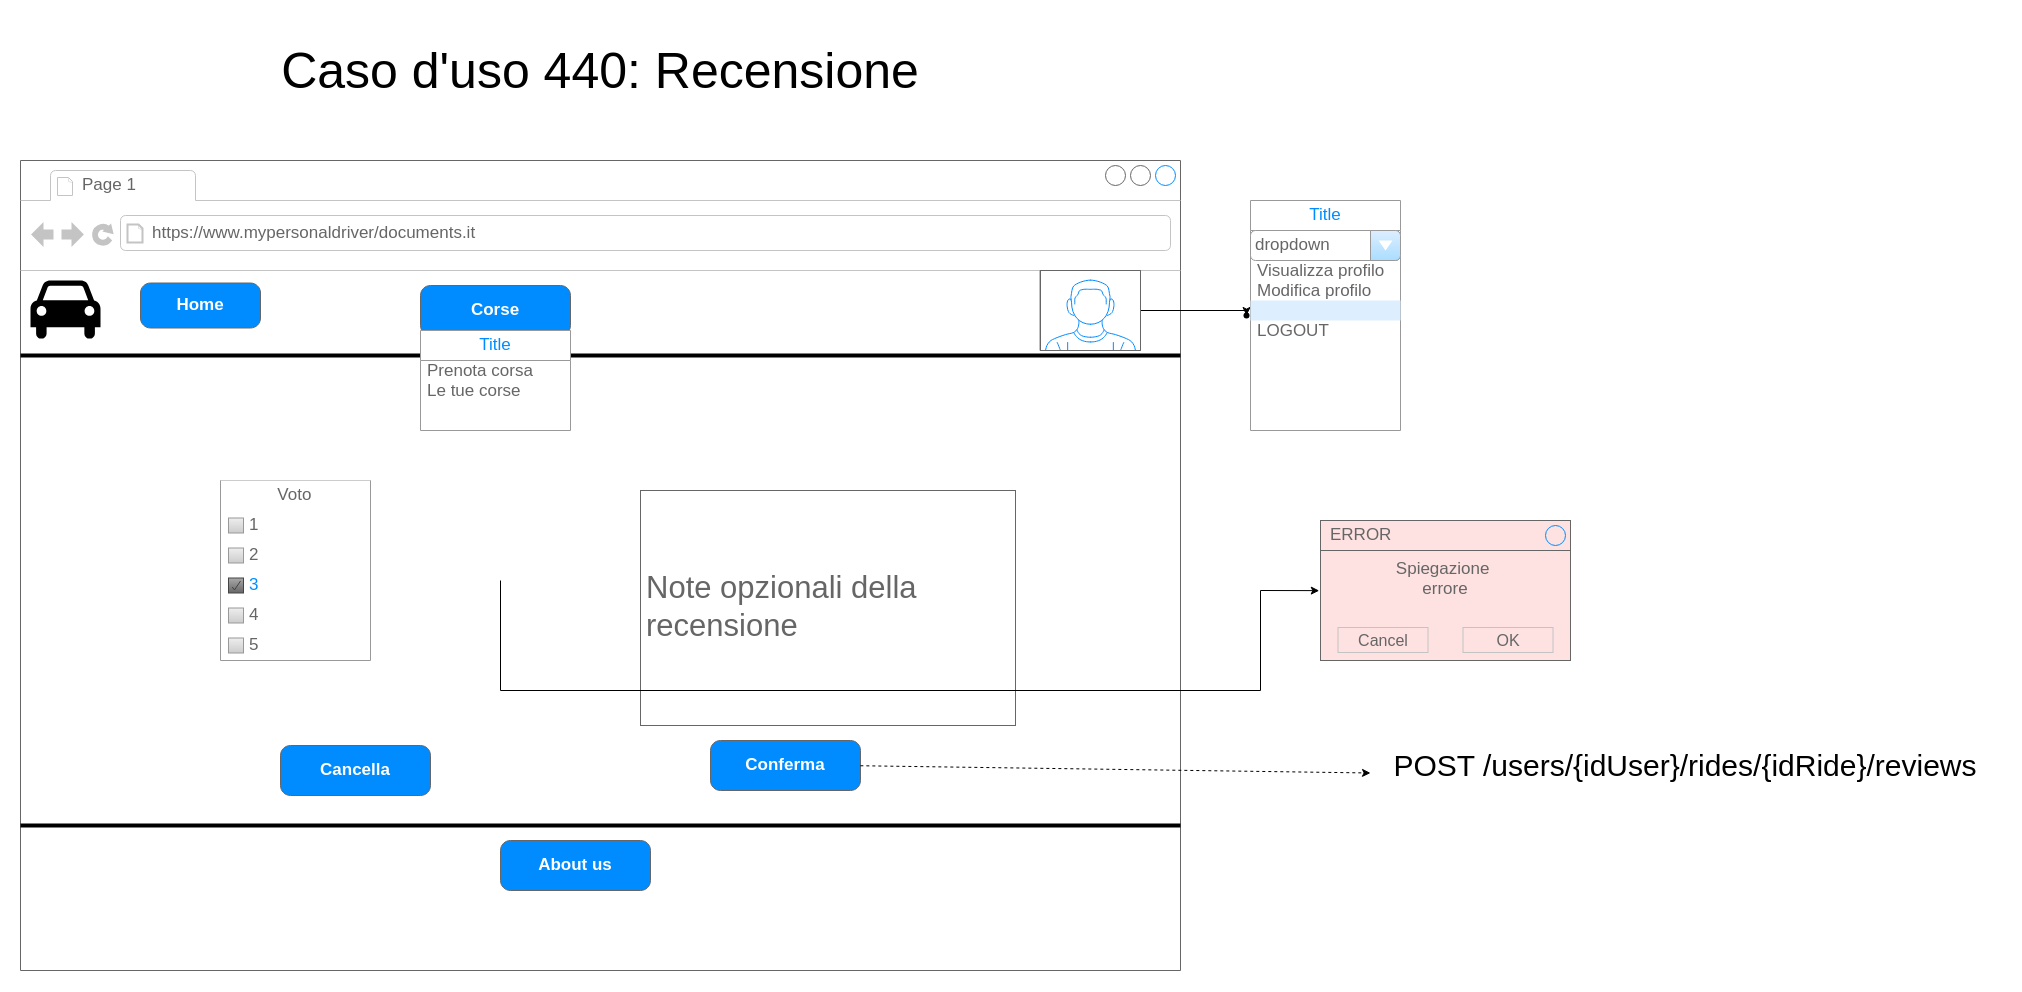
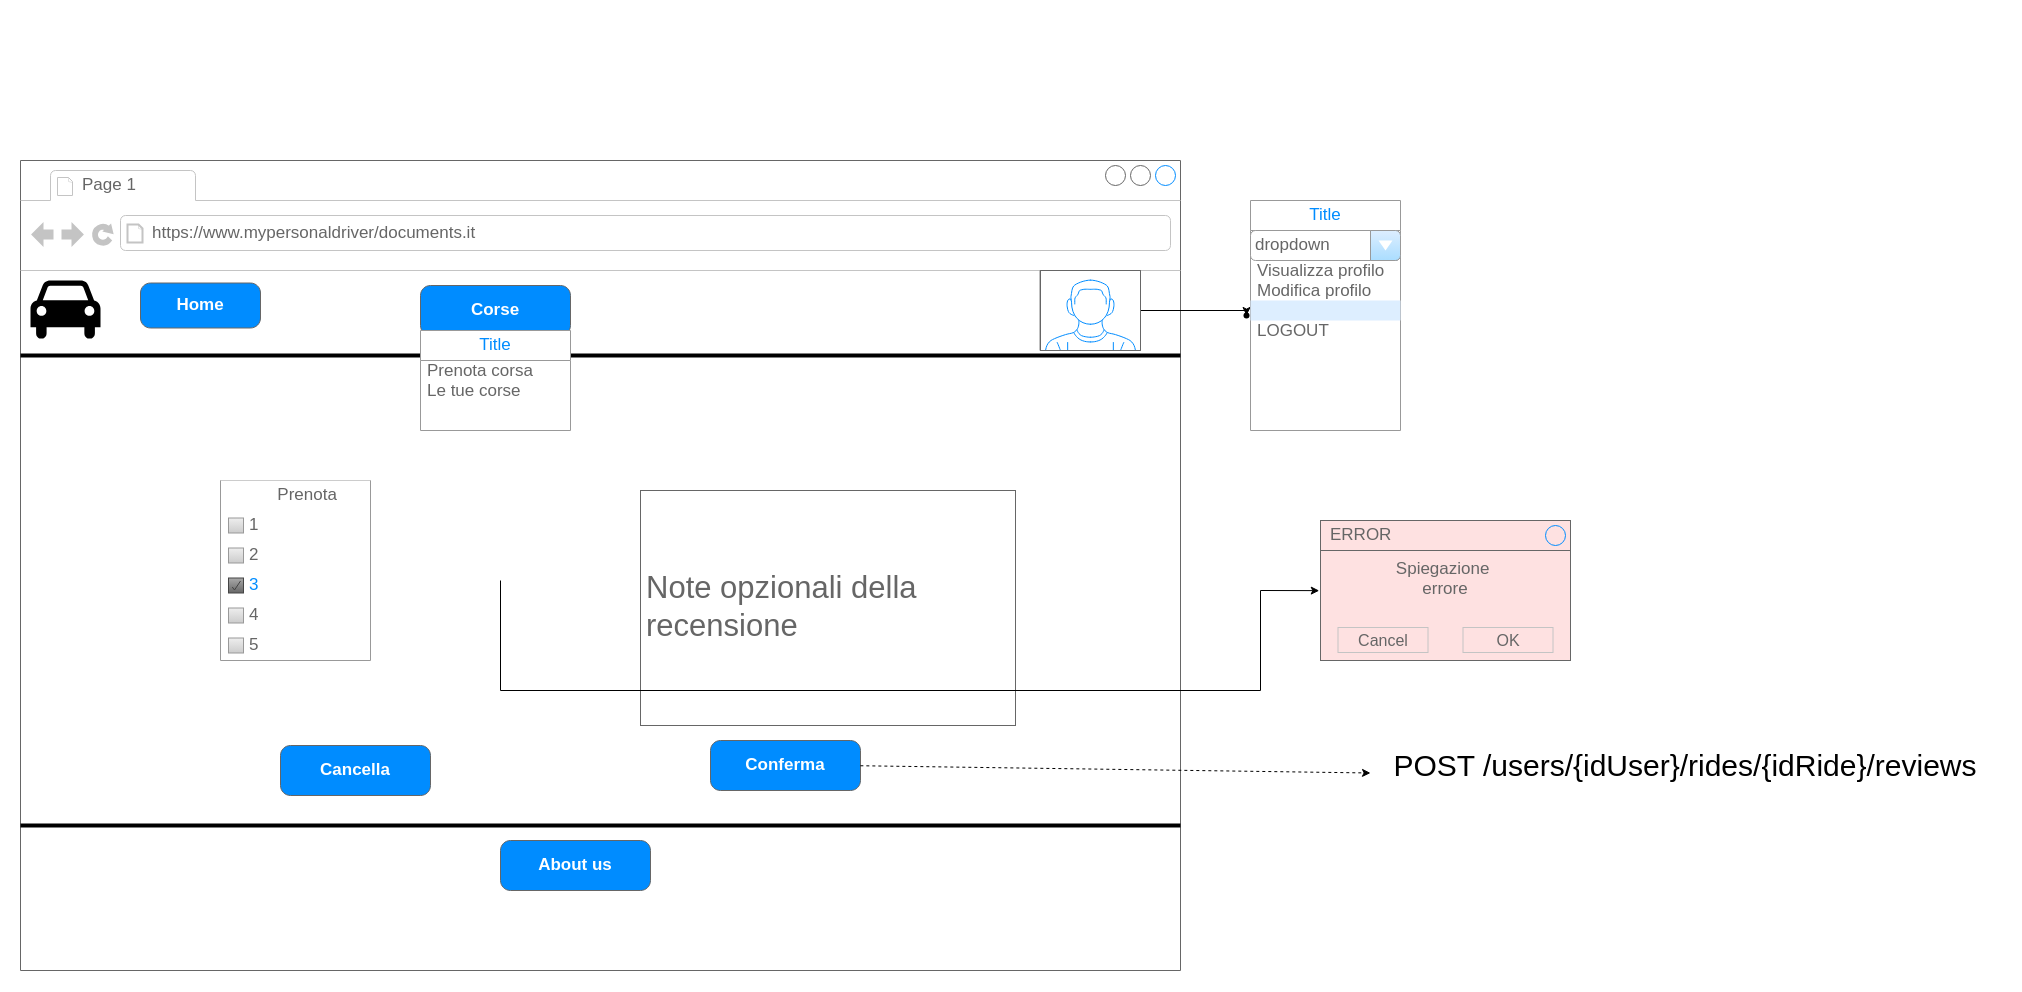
  <mxCell id="0" />
  <mxCell id="1" parent="0" />
  <mxCell id="2" value="" style="strokeWidth=1;shadow=0;dashed=0;align=center;html=1;shape=mxgraph.mockup.containers.browserWindow;rSize=0;strokeColor=#666666;strokeColor2=#008cff;strokeColor3=#c4c4c4;mainText=,;recursiveResize=0;" vertex="1" parent="1"><mxGeometry x="20" y="160" width="1160" height="810" as="geometry" /></mxCell>
  <mxCell id="3" value="Page 1" style="strokeWidth=1;shadow=0;dashed=0;align=center;html=1;shape=mxgraph.mockup.containers.anchor;fontSize=17;fontColor=#666666;align=left;whiteSpace=wrap;" vertex="1" parent="2"><mxGeometry x="60" y="12" width="110" height="26" as="geometry" /></mxCell>
  <mxCell id="4" value="https://www.mypersonaldriver/documents.it" style="strokeWidth=1;shadow=0;dashed=0;align=center;html=1;shape=mxgraph.mockup.containers.anchor;rSize=0;fontSize=17;fontColor=#666666;align=left;" vertex="1" parent="2"><mxGeometry x="130" y="60" width="250" height="26" as="geometry" /></mxCell>
  <mxCell id="5" value="" style="line;strokeWidth=4;html=1;perimeter=backbonePerimeter;points=[];outlineConnect=0;" vertex="1" parent="2"><mxGeometry y="190" width="1160" height="10" as="geometry" /></mxCell>
  <mxCell id="6" value="" style="shape=mxgraph.signs.transportation.car_4;html=1;pointerEvents=1;fillColor=#000000;strokeColor=none;verticalLabelPosition=bottom;verticalAlign=top;align=center;" vertex="1" parent="2"><mxGeometry x="10" y="120" width="70" height="60" as="geometry" /></mxCell>
  <mxCell id="7" value="Home" style="strokeWidth=1;shadow=0;dashed=0;align=center;html=1;shape=mxgraph.mockup.buttons.button;strokeColor=#666666;fontColor=#ffffff;mainText=;buttonStyle=round;fontSize=17;fontStyle=1;fillColor=#008cff;whiteSpace=wrap;" vertex="1" parent="2"><mxGeometry x="120" y="122.5" width="120" height="45" as="geometry" /></mxCell>
  <mxCell id="8" value="" style="line;strokeWidth=4;html=1;perimeter=backbonePerimeter;points=[];outlineConnect=0;" vertex="1" parent="2"><mxGeometry y="660" width="1160" height="10" as="geometry" /></mxCell>
  <mxCell id="9" value="About us" style="strokeWidth=1;shadow=0;dashed=0;align=center;html=1;shape=mxgraph.mockup.buttons.button;strokeColor=#666666;fontColor=#ffffff;mainText=;buttonStyle=round;fontSize=17;fontStyle=1;fillColor=#008cff;whiteSpace=wrap;" vertex="1" parent="2"><mxGeometry x="480" y="680" width="150" height="50" as="geometry" /></mxCell>
  <mxCell id="10" value="Corse" style="strokeWidth=1;shadow=0;dashed=0;align=center;html=1;shape=mxgraph.mockup.buttons.button;strokeColor=#666666;fontColor=#ffffff;mainText=;buttonStyle=round;fontSize=17;fontStyle=1;fillColor=#008cff;whiteSpace=wrap;" vertex="1" parent="2"><mxGeometry x="400" y="125" width="150" height="50" as="geometry" /></mxCell>
  <mxCell id="11" value="" style="swimlane;strokeColor=#999999;swimlaneFillColor=#FFFFFF;fillColor=#ffffff;fontColor=#666666;fontStyle=0;childLayout=stackLayout;horizontal=1;startSize=0;horizontalStack=0;resizeParent=1;resizeParentMax=0;resizeLast=0;collapsible=0;marginBottom=0;whiteSpace=wrap;html=1;" vertex="1" parent="2"><mxGeometry x="200" y="320" width="150" height="180" as="geometry" /></mxCell>
- <mxCell id="12" value="&amp;nbsp; &amp;nbsp; &amp;nbsp; Voto" style="text;strokeColor=none;align=left;verticalAlign=middle;spacingLeft=27;spacingRight=10;overflow=hidden;points=[[0,0.5],[1,0.5]];portConstraint=eastwest;rotatable=0;whiteSpace=wrap;html=1;fillColor=none;fontColor=inherit;fontSize=17;" vertex="1" parent="11"><mxGeometry width="150" height="30" as="geometry" /></mxCell>
+ <mxCell id="12" value="&amp;nbsp; &amp;nbsp; &amp;nbsp; Prenota" style="text;strokeColor=none;align=left;verticalAlign=middle;spacingLeft=27;spacingRight=10;overflow=hidden;points=[[0,0.5],[1,0.5]];portConstraint=eastwest;rotatable=0;whiteSpace=wrap;html=1;fillColor=none;fontColor=inherit;fontSize=17;" vertex="1" parent="11"><mxGeometry width="150" height="30" as="geometry" /></mxCell>
  <mxCell id="13" value="1" style="text;strokeColor=none;align=left;verticalAlign=middle;spacingLeft=27;spacingRight=10;overflow=hidden;points=[[0,0.5],[1,0.5]];portConstraint=eastwest;rotatable=0;whiteSpace=wrap;html=1;fillColor=none;fontColor=inherit;fontSize=17;" vertex="1" parent="11"><mxGeometry y="30" width="150" height="30" as="geometry" /></mxCell>
  <mxCell id="14" value="" style="resizable=0;fillColor=#EEEEEE;strokeColor=#999999;gradientColor=#cccccc;html=1;" vertex="1" parent="13"><mxGeometry y="0.5" width="15" height="15" relative="1" as="geometry"><mxPoint x="8" y="-7.5" as="offset" /></mxGeometry></mxCell>
  <mxCell id="15" value="2" style="text;strokeColor=none;align=left;verticalAlign=middle;spacingLeft=27;spacingRight=10;overflow=hidden;points=[[0,0.5],[1,0.5]];portConstraint=eastwest;rotatable=0;whiteSpace=wrap;html=1;rSize=5;fillColor=none;fontColor=inherit;fontSize=17;" vertex="1" parent="11"><mxGeometry y="60" width="150" height="30" as="geometry" /></mxCell>
  <mxCell id="16" value="" style="resizable=0;fillColor=#EEEEEE;strokeColor=#999999;gradientColor=#cccccc;html=1;" vertex="1" parent="15"><mxGeometry y="0.5" width="15" height="15" relative="1" as="geometry"><mxPoint x="8" y="-7.5" as="offset" /></mxGeometry></mxCell>
  <mxCell id="17" value="3" style="text;strokeColor=none;align=left;verticalAlign=middle;spacingLeft=27;spacingRight=10;overflow=hidden;points=[[0,0.5],[1,0.5]];portConstraint=eastwest;rotatable=0;whiteSpace=wrap;html=1;rSize=5;fillColor=none;fontColor=#008CFF;fontSize=17;" vertex="1" parent="11"><mxGeometry y="90" width="150" height="30" as="geometry" /></mxCell>
  <mxCell id="18" value="" style="shape=mxgraph.mockup.forms.checkbox;resizable=0;fillColor=#AAAAAA;gradientColor=#666666;strokeColor=#444444;html=1;" vertex="1" parent="17"><mxGeometry y="0.5" width="15" height="15" relative="1" as="geometry"><mxPoint x="8" y="-7.5" as="offset" /></mxGeometry></mxCell>
  <mxCell id="19" value="4" style="text;strokeColor=none;align=left;verticalAlign=middle;spacingLeft=27;spacingRight=10;overflow=hidden;points=[[0,0.5],[1,0.5]];portConstraint=eastwest;rotatable=0;whiteSpace=wrap;html=1;fillColor=none;fontColor=inherit;fontSize=17;" vertex="1" parent="11"><mxGeometry y="120" width="150" height="30" as="geometry" /></mxCell>
  <mxCell id="20" value="" style="resizable=0;fillColor=#EEEEEE;strokeColor=#999999;gradientColor=#cccccc;html=1;" vertex="1" parent="19"><mxGeometry y="0.5" width="15" height="15" relative="1" as="geometry"><mxPoint x="8" y="-7.5" as="offset" /></mxGeometry></mxCell>
  <mxCell id="21" value="5" style="text;strokeColor=none;align=left;verticalAlign=middle;spacingLeft=27;spacingRight=10;overflow=hidden;points=[[0,0.5],[1,0.5]];portConstraint=eastwest;rotatable=0;whiteSpace=wrap;html=1;fillColor=none;fontColor=inherit;fontSize=17;" vertex="1" parent="11"><mxGeometry y="150" width="150" height="30" as="geometry" /></mxCell>
  <mxCell id="22" value="" style="resizable=0;fillColor=#EEEEEE;strokeColor=#999999;gradientColor=#cccccc;html=1;" vertex="1" parent="21"><mxGeometry y="0.5" width="15" height="15" relative="1" as="geometry"><mxPoint x="8" y="-7.5" as="offset" /></mxGeometry></mxCell>
  <mxCell id="23" value="&lt;font style=&quot;font-size: 31px;&quot;&gt;Note opzionali della recensione&lt;/font&gt;" style="strokeWidth=1;shadow=0;dashed=0;align=center;html=1;shape=mxgraph.mockup.text.textBox;fontColor=#666666;align=left;fontSize=17;spacingLeft=4;spacingTop=-3;whiteSpace=wrap;strokeColor=#666666;mainText=" vertex="1" parent="2"><mxGeometry x="620" y="330" width="375" height="235" as="geometry" /></mxCell>
  <mxCell id="24" value="" style="endArrow=classic;html=1;rounded=0;entryX=-0.005;entryY=0.501;entryDx=0;entryDy=0;entryPerimeter=0;" edge="1" parent="2" target="40"><mxGeometry width="50" height="50" relative="1" as="geometry"><mxPoint x="480" y="420" as="sourcePoint" /><mxPoint x="1240" y="427" as="targetPoint" /><Array as="points"><mxPoint x="480" y="530" /><mxPoint x="1240" y="530" /><mxPoint x="1240" y="430" /></Array></mxGeometry></mxCell>
  <mxCell id="25" value="Cancella" style="strokeWidth=1;shadow=0;dashed=0;align=center;html=1;shape=mxgraph.mockup.buttons.button;strokeColor=#666666;fontColor=#ffffff;mainText=;buttonStyle=round;fontSize=17;fontStyle=1;fillColor=#008cff;whiteSpace=wrap;" vertex="1" parent="2"><mxGeometry x="260" y="585" width="150" height="50" as="geometry" /></mxCell>
  <mxCell id="26" value="Conferma" style="strokeWidth=1;shadow=0;dashed=0;align=center;html=1;shape=mxgraph.mockup.buttons.button;strokeColor=#666666;fontColor=#ffffff;mainText=;buttonStyle=round;fontSize=17;fontStyle=1;fillColor=#008cff;whiteSpace=wrap;" vertex="1" parent="2"><mxGeometry x="690" y="580" width="150" height="50" as="geometry" /></mxCell>
  <mxCell id="27" value="" style="shape=waypoint;sketch=0;size=6;pointerEvents=1;points=[];fillColor=default;resizable=0;rotatable=0;perimeter=centerPerimeter;snapToPoint=1;" vertex="1" parent="1"><mxGeometry x="1236" y="305" width="20" height="20" as="geometry" /></mxCell>
  <mxCell id="28" value="" style="edgeStyle=orthogonalEdgeStyle;rounded=0;orthogonalLoop=1;jettySize=auto;html=1;" edge="1" parent="1" source="46" target="27"><mxGeometry relative="1" as="geometry"><mxPoint x="1070" y="315" as="sourcePoint" /><Array as="points"><mxPoint x="1246" y="310" /></Array></mxGeometry></mxCell>
  <mxCell id="29" value="Title" style="swimlane;strokeColor=#999999;swimlaneFillColor=#FFFFFF;fillColor=#ffffff;fontColor=#008CFF;fontStyle=0;childLayout=stackLayout;horizontal=1;startSize=30;horizontalStack=0;resizeParent=1;resizeParentMax=0;resizeLast=0;collapsible=0;marginBottom=0;whiteSpace=wrap;html=1;fontSize=17;" vertex="1" parent="1"><mxGeometry x="420" y="330" width="150" height="100" as="geometry" /></mxCell>
  <mxCell id="30" value="Prenota corsa" style="text;spacing=0;strokeColor=none;align=left;verticalAlign=middle;spacingLeft=7;spacingRight=10;overflow=hidden;points=[[0,0.5],[1,0.5]];portConstraint=eastwest;rotatable=0;whiteSpace=wrap;html=1;fillColor=none;fontColor=#666666;fontSize=17;" vertex="1" parent="29"><mxGeometry y="30" width="150" height="20" as="geometry" /></mxCell>
  <mxCell id="31" value="Le tue corse" style="text;spacing=0;strokeColor=none;align=left;verticalAlign=middle;spacingLeft=7;spacingRight=10;overflow=hidden;points=[[0,0.5],[1,0.5]];portConstraint=eastwest;rotatable=0;whiteSpace=wrap;html=1;rSize=5;fillColor=none;fontColor=#666666;fontSize=17;" vertex="1" parent="29"><mxGeometry y="50" width="150" height="20" as="geometry" /></mxCell>
  <mxCell id="32" value="" style="text;spacing=0;strokeColor=none;align=left;verticalAlign=middle;spacingLeft=7;spacingRight=10;overflow=hidden;points=[[0,0.5],[1,0.5]];portConstraint=eastwest;rotatable=0;whiteSpace=wrap;html=1;fillColor=none;fontColor=#666666;fontSize=17;" vertex="1" parent="29"><mxGeometry y="70" width="150" height="30" as="geometry" /></mxCell>
  <mxCell id="33" value="Title" style="swimlane;strokeColor=#999999;swimlaneFillColor=#FFFFFF;fillColor=#ffffff;fontColor=#008CFF;fontStyle=0;childLayout=stackLayout;horizontal=1;startSize=30;horizontalStack=0;resizeParent=1;resizeParentMax=0;resizeLast=0;collapsible=0;marginBottom=0;whiteSpace=wrap;html=1;fontSize=17;" vertex="1" parent="1"><mxGeometry x="1250" y="200" width="150" height="230" as="geometry" /></mxCell>
  <mxCell id="34" value="dropdown" style="strokeWidth=1;shadow=0;dashed=0;align=center;html=1;shape=mxgraph.mockup.forms.comboBox;strokeColor=#999999;fillColor=#ddeeff;align=left;fillColor2=#aaddff;mainText=;fontColor=#666666;fontSize=17;spacingLeft=3;" vertex="1" parent="33"><mxGeometry y="30" width="150" height="30" as="geometry" /></mxCell>
  <mxCell id="35" value="Visualizza profilo" style="text;spacing=0;strokeColor=none;align=left;verticalAlign=middle;spacingLeft=7;spacingRight=10;overflow=hidden;points=[[0,0.5],[1,0.5]];portConstraint=eastwest;rotatable=0;whiteSpace=wrap;html=1;fillColor=none;fontColor=#666666;fontSize=17;" vertex="1" parent="33"><mxGeometry y="60" width="150" height="20" as="geometry" /></mxCell>
  <mxCell id="36" value="Modifica profilo" style="text;spacing=0;strokeColor=none;align=left;verticalAlign=middle;spacingLeft=7;spacingRight=10;overflow=hidden;points=[[0,0.5],[1,0.5]];portConstraint=eastwest;rotatable=0;whiteSpace=wrap;html=1;rSize=5;fillColor=none;fontColor=#666666;fontSize=17;" vertex="1" parent="33"><mxGeometry y="80" width="150" height="20" as="geometry" /></mxCell>
  <mxCell id="37" value="" style="text;spacing=0;strokeColor=none;align=left;verticalAlign=middle;spacingLeft=7;spacingRight=10;overflow=hidden;points=[[0,0.5],[1,0.5]];portConstraint=eastwest;rotatable=0;whiteSpace=wrap;html=1;rSize=5;fillColor=#DDEEFF;fontColor=#666666;fontSize=17;" vertex="1" parent="33"><mxGeometry y="100" width="150" height="20" as="geometry" /></mxCell>
  <mxCell id="38" value="LOGOUT" style="text;spacing=0;strokeColor=none;align=left;verticalAlign=middle;spacingLeft=7;spacingRight=10;overflow=hidden;points=[[0,0.5],[1,0.5]];portConstraint=eastwest;rotatable=0;whiteSpace=wrap;html=1;fillColor=none;fontColor=#666666;fontSize=17;" vertex="1" parent="33"><mxGeometry y="120" width="150" height="20" as="geometry" /></mxCell>
  <mxCell id="39" value="" style="text;spacing=0;strokeColor=none;align=left;verticalAlign=middle;spacingLeft=7;spacingRight=10;overflow=hidden;points=[[0,0.5],[1,0.5]];portConstraint=eastwest;rotatable=0;whiteSpace=wrap;html=1;fillColor=none;fontColor=#666666;fontSize=17;" vertex="1" parent="33"><mxGeometry y="140" width="150" height="90" as="geometry" /></mxCell>
  <mxCell id="40" value="Spiegazione&amp;nbsp;&lt;div&gt;errore&lt;/div&gt;" style="strokeWidth=1;shadow=0;dashed=0;align=center;html=1;shape=mxgraph.mockup.containers.rrect;rSize=0;strokeColor=#666666;fontColor=#666666;fontSize=17;verticalAlign=top;whiteSpace=wrap;fillColor=#fee1e1;spacingTop=32;" vertex="1" parent="1"><mxGeometry x="1320" y="520" width="250" height="140" as="geometry" /></mxCell>
  <mxCell id="41" value="ERROR" style="strokeWidth=1;shadow=0;dashed=0;align=center;html=1;shape=mxgraph.mockup.containers.rrect;rSize=0;fontSize=17;fontColor=#666666;strokeColor=#666666;align=left;spacingLeft=8;fillColor=none;resizeWidth=1;whiteSpace=wrap;" vertex="1" parent="40"><mxGeometry width="250" height="30" relative="1" as="geometry" /></mxCell>
  <mxCell id="42" value="" style="shape=ellipse;strokeColor=#008cff;resizable=0;fillColor=none;html=1;" vertex="1" parent="41"><mxGeometry x="1" y="0.5" width="20" height="20" relative="1" as="geometry"><mxPoint x="-25" y="-10" as="offset" /></mxGeometry></mxCell>
  <mxCell id="43" value="Cancel" style="strokeWidth=1;shadow=0;dashed=0;align=center;html=1;shape=mxgraph.mockup.containers.rrect;rSize=0;fontSize=16;fontColor=#666666;strokeColor=#c4c4c4;whiteSpace=wrap;fillColor=none;" vertex="1" parent="40"><mxGeometry x="0.25" y="1" width="90" height="25" relative="1" as="geometry"><mxPoint x="-45" y="-33" as="offset" /></mxGeometry></mxCell>
  <mxCell id="44" value="OK" style="strokeWidth=1;shadow=0;dashed=0;align=center;html=1;shape=mxgraph.mockup.containers.rrect;rSize=0;fontSize=16;fontColor=#666666;strokeColor=#c4c4c4;whiteSpace=wrap;fillColor=none;" vertex="1" parent="40"><mxGeometry x="0.75" y="1" width="90" height="25" relative="1" as="geometry"><mxPoint x="-45" y="-33" as="offset" /></mxGeometry></mxCell>
  <mxCell id="45" value="" style="edgeStyle=orthogonalEdgeStyle;rounded=0;orthogonalLoop=1;jettySize=auto;html=1;" edge="1" parent="1" target="46"><mxGeometry relative="1" as="geometry"><mxPoint x="1070" y="315" as="sourcePoint" /><mxPoint x="1246" y="315" as="targetPoint" /></mxGeometry></mxCell>
  <mxCell id="46" value="" style="verticalLabelPosition=bottom;shadow=0;dashed=0;align=center;html=1;verticalAlign=top;strokeWidth=1;shape=mxgraph.mockup.containers.userMale;strokeColor=#666666;strokeColor2=#008cff;" vertex="1" parent="1"><mxGeometry x="1040" y="270" width="100" height="80" as="geometry" /></mxCell>
- <mxCell id="47" value="&lt;font style=&quot;font-size: 50px;&quot;&gt;Caso d'uso 440: Recensione&lt;/font&gt;" style="text;html=1;align=center;verticalAlign=middle;whiteSpace=wrap;rounded=0;" vertex="1" parent="1"><mxGeometry x="20" y="20" width="1160" height="100" as="geometry" /></mxCell>
  <mxCell id="48" value="&lt;span style=&quot;font-size: 30px;&quot;&gt;POST /users/{idUser}/rides/{idRide}/reviews&lt;/span&gt;" style="text;html=1;align=center;verticalAlign=middle;whiteSpace=wrap;rounded=0;" vertex="1" parent="1"><mxGeometry x="1370" y="750" width="630" height="30" as="geometry" /></mxCell>
  <mxCell id="49" value="" style="endArrow=classic;html=1;rounded=0;exitX=0.999;exitY=0.505;exitDx=0;exitDy=0;exitPerimeter=0;entryX=0;entryY=0.75;entryDx=0;entryDy=0;dashed=1;" edge="1" parent="1" source="26" target="48"><mxGeometry width="50" height="50" relative="1" as="geometry"><mxPoint x="640" y="600" as="sourcePoint" /><mxPoint x="690" y="550" as="targetPoint" /><Array as="points" /></mxGeometry></mxCell>
